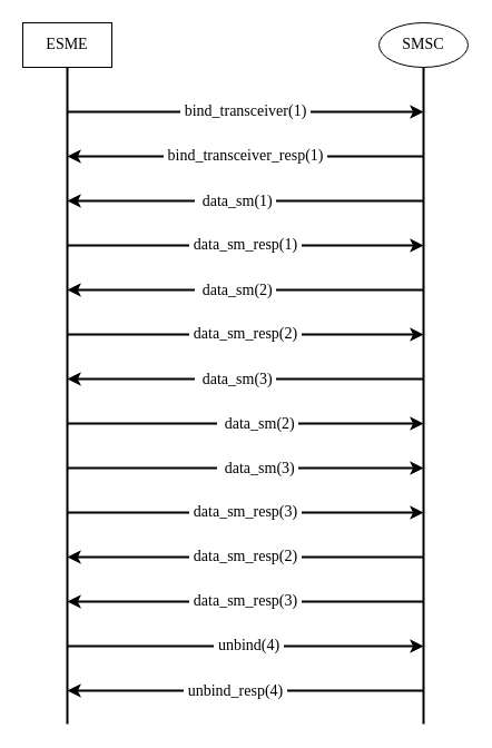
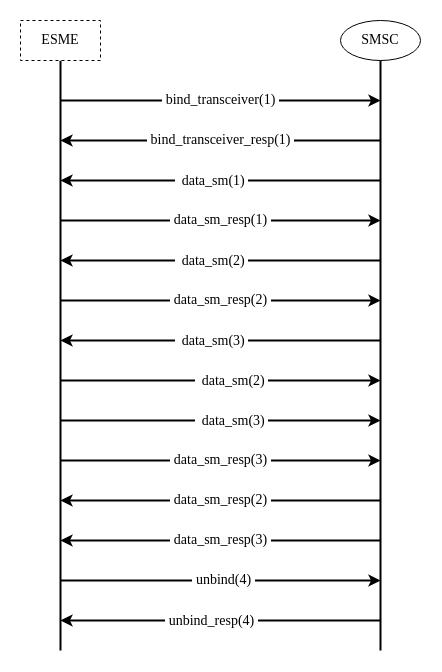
  <mxCell id="0" />
  <mxCell id="1" parent="0" />
  <mxCell id="2" value="" style="endArrow=none;html=1;rounded=0;strokeWidth=2;fontFamily=Times New Roman;fontSize=14;" edge="1" parent="1" target="4"><mxGeometry width="50" height="50" relative="1" as="geometry"><mxPoint x="380" y="650" as="sourcePoint" /><mxPoint x="380" y="60" as="targetPoint" /></mxGeometry></mxCell>
  <mxCell id="3" value="" style="endArrow=none;html=1;rounded=0;strokeWidth=2;fontFamily=Times New Roman;fontSize=14;entryX=0.5;entryY=1;entryDx=0;entryDy=0;" edge="1" parent="1" target="5"><mxGeometry width="50" height="50" relative="1" as="geometry"><mxPoint x="60" y="650" as="sourcePoint" /><mxPoint x="60" y="60" as="targetPoint" /><Array as="points"><mxPoint x="60" y="240" /></Array></mxGeometry></mxCell>
  <mxCell id="4" value="SMSC" style="ellipse;whiteSpace=wrap;html=1;fontFamily=Times New Roman;fontSize=14;" vertex="1" parent="1"><mxGeometry x="340" y="20" width="80" height="40" as="geometry" /></mxCell>
- <mxCell id="5" value="ESME" style="rounded=0;whiteSpace=wrap;html=1;fontFamily=Times New Roman;fontSize=14;" vertex="1" parent="1"><mxGeometry x="20" y="20" width="80" height="40" as="geometry" /></mxCell>
+ <mxCell id="5" value="ESME" style="rounded=0;whiteSpace=wrap;html=1;fontFamily=Times New Roman;fontSize=14;dashed=1;" vertex="1" parent="1"><mxGeometry x="20" y="20" width="80" height="40" as="geometry" /></mxCell>
  <mxCell id="6" value="&amp;nbsp;bind_transceiver_resp(1)&amp;nbsp; " style="endArrow=classic;html=1;rounded=0;strokeWidth=2;fontFamily=Times New Roman;fontSize=14;" edge="1" parent="1"><mxGeometry width="50" height="50" relative="1" as="geometry"><mxPoint x="380" y="140" as="sourcePoint" /><mxPoint x="60" y="140" as="targetPoint" /></mxGeometry></mxCell>
  <mxCell id="7" value="" style="endArrow=classic;html=1;rounded=0;strokeWidth=2;fontFamily=Times New Roman;fontSize=14;" edge="1" parent="1"><mxGeometry width="50" height="50" relative="1" as="geometry"><mxPoint x="380" y="180" as="sourcePoint" /><mxPoint x="60" y="180" as="targetPoint" /></mxGeometry></mxCell>
  <mxCell id="8" value="&lt;div&gt;&amp;nbsp; data_sm(1)&amp;nbsp; &lt;/div&gt;" style="edgeLabel;html=1;align=center;verticalAlign=middle;resizable=0;points=[];fontSize=14;fontFamily=Times New Roman;" vertex="1" connectable="0" parent="7"><mxGeometry x="0.062" relative="1" as="geometry"><mxPoint as="offset" /></mxGeometry></mxCell>
  <mxCell id="9" value="" style="endArrow=classic;html=1;rounded=0;strokeWidth=2;fontFamily=Times New Roman;fontSize=14;" edge="1" parent="1"><mxGeometry width="50" height="50" relative="1" as="geometry"><mxPoint x="380" y="620" as="sourcePoint" /><mxPoint x="60" y="620" as="targetPoint" /></mxGeometry></mxCell>
  <mxCell id="10" value="&amp;nbsp;unbind_resp(4)&amp;nbsp; " style="edgeLabel;html=1;align=center;verticalAlign=middle;resizable=0;points=[];fontSize=14;fontFamily=Times New Roman;" vertex="1" connectable="0" parent="9"><mxGeometry x="0.062" relative="1" as="geometry"><mxPoint as="offset" /></mxGeometry></mxCell>
  <mxCell id="11" value="&amp;nbsp;unbind(4)&amp;nbsp; " style="endArrow=classic;html=1;rounded=0;strokeWidth=2;fontFamily=Times New Roman;fontSize=14;" edge="1" parent="1"><mxGeometry x="0.019" width="50" height="50" relative="1" as="geometry"><mxPoint x="60" y="580" as="sourcePoint" /><mxPoint x="380" y="580" as="targetPoint" /><mxPoint as="offset" /></mxGeometry></mxCell>
  <mxCell id="12" value="&lt;div&gt;&amp;nbsp;bind_transceiver(1)&amp;nbsp; &lt;br&gt;&lt;/div&gt;" style="endArrow=classic;html=1;rounded=0;strokeWidth=2;fontFamily=Times New Roman;fontSize=14;" edge="1" parent="1"><mxGeometry width="50" height="50" relative="1" as="geometry"><mxPoint x="60" y="100" as="sourcePoint" /><mxPoint x="380" y="100" as="targetPoint" /></mxGeometry></mxCell>
  <mxCell id="13" value="&amp;nbsp;data_sm_resp(1)&amp;nbsp; " style="endArrow=classic;html=1;rounded=0;strokeWidth=2;fontFamily=Times New Roman;fontSize=14;" edge="1" parent="1"><mxGeometry width="50" height="50" relative="1" as="geometry"><mxPoint x="60" y="220" as="sourcePoint" /><mxPoint x="380" y="220" as="targetPoint" /></mxGeometry></mxCell>
  <mxCell id="14" value="" style="endArrow=classic;html=1;rounded=0;strokeWidth=2;fontFamily=Times New Roman;fontSize=14;" edge="1" parent="1"><mxGeometry width="50" height="50" relative="1" as="geometry"><mxPoint x="380" y="340" as="sourcePoint" /><mxPoint x="60" y="340" as="targetPoint" /></mxGeometry></mxCell>
  <mxCell id="15" value="&lt;div&gt;&amp;nbsp; data_sm(3)&amp;nbsp; &lt;/div&gt;" style="edgeLabel;html=1;align=center;verticalAlign=middle;resizable=0;points=[];fontSize=14;fontFamily=Times New Roman;" vertex="1" connectable="0" parent="14"><mxGeometry x="0.062" relative="1" as="geometry"><mxPoint as="offset" /></mxGeometry></mxCell>
  <mxCell id="16" value="" style="endArrow=classic;html=1;rounded=0;strokeWidth=2;fontFamily=Times New Roman;fontSize=14;" edge="1" parent="1"><mxGeometry width="50" height="50" relative="1" as="geometry"><mxPoint x="380" y="260" as="sourcePoint" /><mxPoint x="60" y="260" as="targetPoint" /></mxGeometry></mxCell>
  <mxCell id="17" value="&lt;div&gt;&amp;nbsp; data_sm(2)&amp;nbsp; &lt;/div&gt;" style="edgeLabel;html=1;align=center;verticalAlign=middle;resizable=0;points=[];fontSize=14;fontFamily=Times New Roman;" vertex="1" connectable="0" parent="16"><mxGeometry x="0.062" relative="1" as="geometry"><mxPoint as="offset" /></mxGeometry></mxCell>
  <mxCell id="18" value="&amp;nbsp;data_sm_resp(3)&amp;nbsp; " style="endArrow=classic;html=1;rounded=0;strokeWidth=2;fontFamily=Times New Roman;fontSize=14;" edge="1" parent="1"><mxGeometry width="50" height="50" relative="1" as="geometry"><mxPoint x="60" y="460" as="sourcePoint" /><mxPoint x="380" y="460" as="targetPoint" /></mxGeometry></mxCell>
  <mxCell id="19" value="&amp;nbsp;data_sm_resp(2)&amp;nbsp; " style="endArrow=classic;html=1;rounded=0;strokeWidth=2;fontFamily=Times New Roman;fontSize=14;" edge="1" parent="1"><mxGeometry width="50" height="50" relative="1" as="geometry"><mxPoint x="60" y="300" as="sourcePoint" /><mxPoint x="380" y="300" as="targetPoint" /></mxGeometry></mxCell>
  <mxCell id="20" value="" style="endArrow=classic;html=1;rounded=0;strokeWidth=2;fontFamily=Times New Roman;fontSize=14;" edge="1" parent="1"><mxGeometry width="50" height="50" relative="1" as="geometry"><mxPoint x="60" y="380" as="sourcePoint" /><mxPoint x="380" y="380" as="targetPoint" /></mxGeometry></mxCell>
  <mxCell id="21" value="&lt;div&gt;&amp;nbsp; data_sm(2)&amp;nbsp; &lt;/div&gt;" style="edgeLabel;html=1;align=center;verticalAlign=middle;resizable=0;points=[];fontSize=14;fontFamily=Times New Roman;" vertex="1" connectable="0" parent="20"><mxGeometry x="0.062" relative="1" as="geometry"><mxPoint as="offset" /></mxGeometry></mxCell>
  <mxCell id="22" value="" style="endArrow=classic;html=1;rounded=0;strokeWidth=2;fontFamily=Times New Roman;fontSize=14;" edge="1" parent="1"><mxGeometry width="50" height="50" relative="1" as="geometry"><mxPoint x="60" y="420" as="sourcePoint" /><mxPoint x="380" y="420" as="targetPoint" /></mxGeometry></mxCell>
  <mxCell id="23" value="&lt;div&gt;&amp;nbsp; data_sm(3)&amp;nbsp; &lt;/div&gt;" style="edgeLabel;html=1;align=center;verticalAlign=middle;resizable=0;points=[];fontSize=14;fontFamily=Times New Roman;" vertex="1" connectable="0" parent="22"><mxGeometry x="0.062" relative="1" as="geometry"><mxPoint as="offset" /></mxGeometry></mxCell>
  <mxCell id="24" value="&amp;nbsp;data_sm_resp(2)&amp;nbsp; " style="endArrow=classic;html=1;rounded=0;strokeWidth=2;fontFamily=Times New Roman;fontSize=14;" edge="1" parent="1"><mxGeometry width="50" height="50" relative="1" as="geometry"><mxPoint x="380" y="500" as="sourcePoint" /><mxPoint x="60" y="500" as="targetPoint" /></mxGeometry></mxCell>
  <mxCell id="25" value="&amp;nbsp;data_sm_resp(3)&amp;nbsp; " style="endArrow=classic;html=1;rounded=0;strokeWidth=2;fontFamily=Times New Roman;fontSize=14;" edge="1" parent="1"><mxGeometry width="50" height="50" relative="1" as="geometry"><mxPoint x="380" y="540" as="sourcePoint" /><mxPoint x="60" y="540" as="targetPoint" /></mxGeometry></mxCell>
